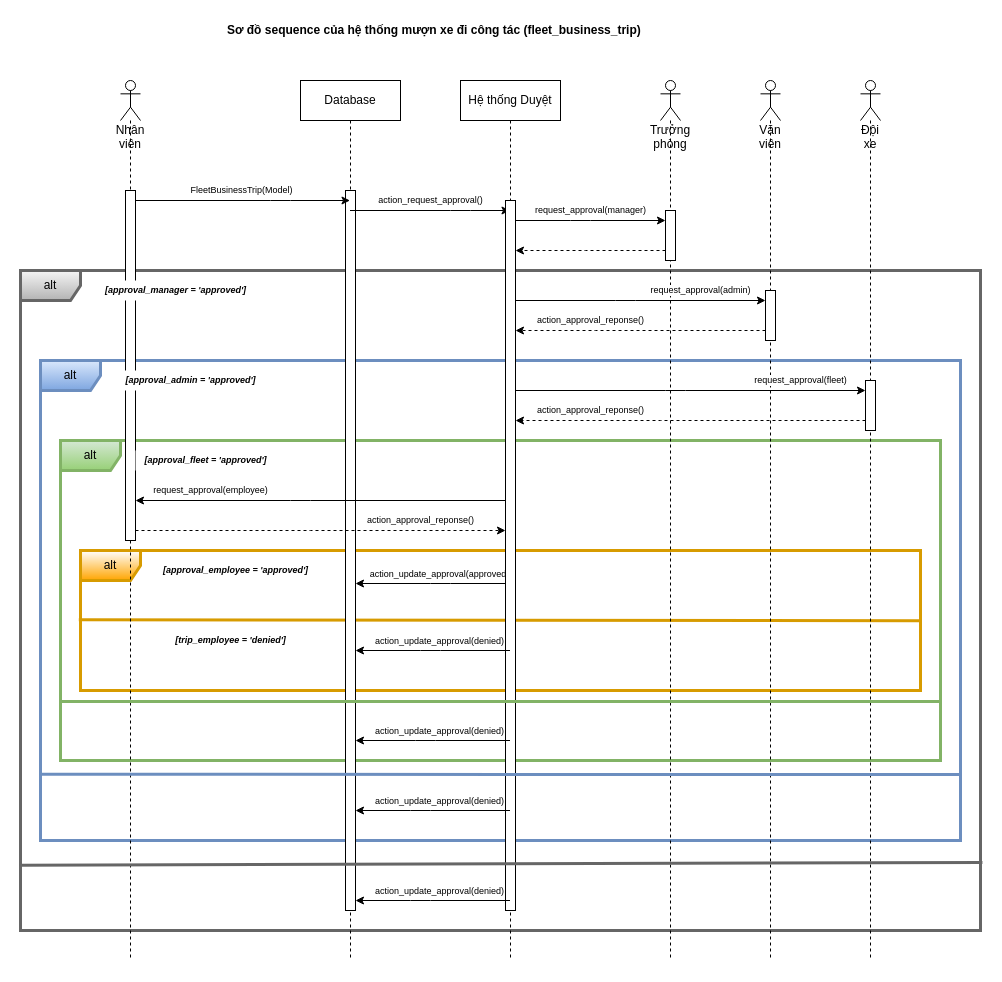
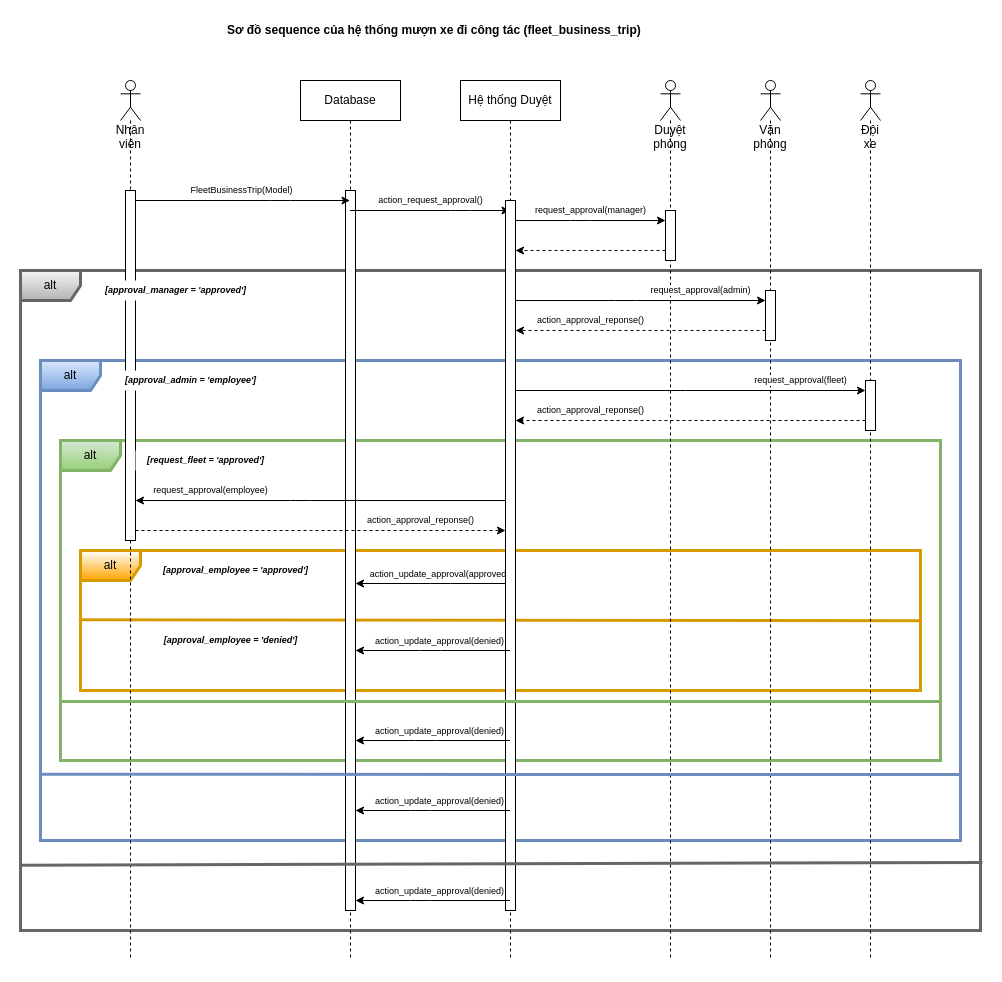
  <mxCell id="0" />
  <mxCell id="1" parent="0" />
  <mxCell id="2" value="alt" style="shape=umlFrame;whiteSpace=wrap;html=1;fillColor=#d5e8d4;movable=1;resizable=1;rotatable=1;deletable=1;editable=1;connectable=1;strokeColor=#82b366;gradientColor=#97d077;strokeWidth=3;fontColor=#000000;" parent="1" vertex="1"><mxGeometry x="60" y="440" width="880" height="320" as="geometry" /></mxCell>
  <mxCell id="3" value="alt" style="shape=umlFrame;whiteSpace=wrap;html=1;fillColor=default;movable=1;resizable=1;rotatable=1;deletable=1;editable=1;connectable=1;strokeColor=#d79b00;gradientColor=#ffa500;strokeWidth=3;fontColor=#000000;swimlaneFillColor=none;perimeterSpacing=0;shadow=0;noLabel=0;portConstraintRotation=0;fixDash=0;treeFolding=0;treeMoving=0;comic=0;" parent="1" vertex="1"><mxGeometry x="80" y="550" width="840" height="140" as="geometry" /></mxCell>
  <mxCell id="4" value="alt" style="shape=umlFrame;whiteSpace=wrap;html=1;fillColor=#dae8fc;movable=0;resizable=0;rotatable=0;deletable=0;editable=0;connectable=0;strokeColor=#6c8ebf;gradientColor=#7ea6e0;strokeWidth=3;fontColor=#000000;" parent="1" vertex="1"><mxGeometry x="40" y="360" width="920" height="480" as="geometry" /></mxCell>
  <mxCell id="5" value="" style="endArrow=none;html=1;fontSize=9;fontColor=#000000;strokeWidth=3;entryX=1;entryY=0.502;entryDx=0;entryDy=0;entryPerimeter=0;exitX=-0.002;exitY=0.495;exitDx=0;exitDy=0;exitPerimeter=0;fillColor=#ffcd28;gradientColor=#ffa500;strokeColor=#d79b00;endSize=6;" parent="1" source="3" target="3" edge="1"><mxGeometry width="50" height="50" relative="1" as="geometry"><mxPoint x="-60" y="710" as="sourcePoint" /><mxPoint x="-10" y="660" as="targetPoint" /></mxGeometry></mxCell>
  <mxCell id="6" value="alt" style="shape=umlFrame;whiteSpace=wrap;html=1;fillColor=#f5f5f5;movable=1;resizable=1;rotatable=1;deletable=1;editable=1;connectable=1;strokeColor=#666666;gradientColor=#b3b3b3;strokeWidth=3;fontColor=#000000;" parent="1" vertex="1"><mxGeometry x="20" y="270" width="960" height="660" as="geometry" /></mxCell>
  <mxCell id="7" value="&lt;span style=&quot;&quot;&gt;Sơ đồ&amp;nbsp;&lt;/span&gt;sequence của hệ thống mượn xe đi công tác (fleet_business_trip)&amp;nbsp;" style="text;html=1;align=center;verticalAlign=middle;resizable=0;points=[];autosize=1;strokeColor=none;fillColor=none;fontStyle=1" parent="1" vertex="1"><mxGeometry x="220" y="20" width="430" height="20" as="geometry" /></mxCell>
  <mxCell id="8" value="Database" style="shape=umlLifeline;perimeter=lifelinePerimeter;whiteSpace=wrap;html=1;container=1;collapsible=0;recursiveResize=0;outlineConnect=0;" parent="1" vertex="1"><mxGeometry x="300" y="80" width="100" height="880" as="geometry" /></mxCell>
  <mxCell id="9" value="" style="html=1;points=[];perimeter=orthogonalPerimeter;fontSize=9;strokeWidth=1;" parent="8" vertex="1"><mxGeometry x="45" y="110" width="10" height="720" as="geometry" /></mxCell>
  <mxCell id="10" style="edgeStyle=none;html=1;fontSize=9;fontColor=#FFFFFF;strokeWidth=1;" parent="1" source="12" target="9" edge="1"><mxGeometry relative="1" as="geometry"><Array as="points"><mxPoint x="440" y="583" /></Array><mxPoint x="509.5" y="590" as="sourcePoint" /><mxPoint x="355" y="590" as="targetPoint" /></mxGeometry></mxCell>
  <mxCell id="11" value="action_update_approval(approved)" style="edgeLabel;html=1;align=center;verticalAlign=middle;resizable=0;points=[];fontSize=9;fontColor=default;" parent="10" vertex="1" connectable="0"><mxGeometry x="0.205" y="-1" relative="1" as="geometry"><mxPoint x="22" y="-9" as="offset" /></mxGeometry></mxCell>
  <mxCell id="12" value="Hệ thống Duyệt" style="shape=umlLifeline;perimeter=lifelinePerimeter;whiteSpace=wrap;html=1;container=1;collapsible=0;recursiveResize=0;outlineConnect=0;" parent="1" vertex="1"><mxGeometry x="460" y="80" width="100" height="880" as="geometry" /></mxCell>
  <mxCell id="13" value="action_request_approval()" style="edgeStyle=none;html=1;fontSize=9;" parent="12" source="8" edge="1"><mxGeometry x="0.006" y="10" relative="1" as="geometry"><mxPoint x="-49.996" y="130" as="sourcePoint" /><mxPoint x="49.48" y="130" as="targetPoint" /><Array as="points"><mxPoint x="-0.02" y="130" /></Array><mxPoint as="offset" /></mxGeometry></mxCell>
  <mxCell id="14" value="" style="html=1;points=[];perimeter=orthogonalPerimeter;" vertex="1" parent="12"><mxGeometry x="45" y="120" width="10" height="710" as="geometry" /></mxCell>
  <mxCell id="15" value="FleetBusinessTrip(Model)" style="edgeStyle=none;html=1;fontSize=9;" parent="1" source="16" target="8" edge="1"><mxGeometry x="0.005" y="10" relative="1" as="geometry"><mxPoint x="300" y="200" as="targetPoint" /><Array as="points"><mxPoint x="280" y="200" /></Array><mxPoint as="offset" /></mxGeometry></mxCell>
  <mxCell id="16" value="Nhân viên" style="shape=umlLifeline;participant=umlActor;perimeter=lifelinePerimeter;whiteSpace=wrap;html=1;container=1;collapsible=0;recursiveResize=0;verticalAlign=top;spacingTop=36;outlineConnect=0;" parent="1" vertex="1"><mxGeometry x="120" y="80" width="20" height="880" as="geometry" /></mxCell>
  <mxCell id="17" value="" style="html=1;points=[];perimeter=orthogonalPerimeter;" vertex="1" parent="16"><mxGeometry x="5" y="110" width="10" height="350" as="geometry" /></mxCell>
- <mxCell id="18" value="Trưởng phòng&lt;br&gt;" style="shape=umlLifeline;participant=umlActor;perimeter=lifelinePerimeter;whiteSpace=wrap;html=1;container=1;collapsible=0;recursiveResize=0;verticalAlign=top;spacingTop=36;outlineConnect=0;" parent="1" vertex="1"><mxGeometry x="660" y="80" width="20" height="880" as="geometry" /></mxCell>
+ <mxCell id="18" value="Duyệt phòng&lt;br&gt;" style="shape=umlLifeline;participant=umlActor;perimeter=lifelinePerimeter;whiteSpace=wrap;html=1;container=1;collapsible=0;recursiveResize=0;verticalAlign=top;spacingTop=36;outlineConnect=0;" parent="1" vertex="1"><mxGeometry x="660" y="80" width="20" height="880" as="geometry" /></mxCell>
  <mxCell id="19" value="" style="html=1;points=[];perimeter=orthogonalPerimeter;" vertex="1" parent="18"><mxGeometry x="5" y="130" width="10" height="50" as="geometry" /></mxCell>
- <mxCell id="20" value="Văn viên&lt;br&gt;" style="shape=umlLifeline;participant=umlActor;perimeter=lifelinePerimeter;whiteSpace=wrap;html=1;container=1;collapsible=0;recursiveResize=0;verticalAlign=top;spacingTop=36;outlineConnect=0;" parent="1" vertex="1"><mxGeometry x="760" y="80" width="20" height="880" as="geometry" /></mxCell>
+ <mxCell id="20" value="Văn phòng&lt;br&gt;" style="shape=umlLifeline;participant=umlActor;perimeter=lifelinePerimeter;whiteSpace=wrap;html=1;container=1;collapsible=0;recursiveResize=0;verticalAlign=top;spacingTop=36;outlineConnect=0;" parent="1" vertex="1"><mxGeometry x="760" y="80" width="20" height="880" as="geometry" /></mxCell>
  <mxCell id="21" value="" style="html=1;points=[];perimeter=orthogonalPerimeter;" vertex="1" parent="20"><mxGeometry x="5" y="210" width="10" height="50" as="geometry" /></mxCell>
  <mxCell id="22" value="Đội xe&lt;br&gt;" style="shape=umlLifeline;participant=umlActor;perimeter=lifelinePerimeter;whiteSpace=wrap;html=1;container=1;collapsible=0;recursiveResize=0;verticalAlign=top;spacingTop=36;outlineConnect=0;" parent="1" vertex="1"><mxGeometry x="860" y="80" width="20" height="880" as="geometry" /></mxCell>
  <mxCell id="23" value="" style="html=1;points=[];perimeter=orthogonalPerimeter;" vertex="1" parent="22"><mxGeometry x="5" y="300" width="10" height="50" as="geometry" /></mxCell>
  <mxCell id="24" value="&lt;i&gt;[approval_manager = 'approved']&lt;/i&gt;" style="text;html=1;align=center;verticalAlign=middle;resizable=0;points=[];autosize=1;strokeColor=none;fillColor=default;fontSize=9;fontColor=default;fontStyle=1;" parent="1" vertex="1"><mxGeometry x="95" y="280" width="160" height="20" as="geometry" /></mxCell>
- <mxCell id="25" value="[approval_admin = 'approved']" style="text;html=1;align=center;verticalAlign=middle;resizable=0;points=[];autosize=1;strokeColor=none;fillColor=default;fontSize=9;fontColor=default;fontStyle=3;" parent="1" vertex="1"><mxGeometry x="115" y="370" width="150" height="20" as="geometry" /></mxCell>
- <mxCell id="26" value="[approval_fleet = 'approved']" style="text;html=1;align=center;verticalAlign=middle;resizable=0;points=[];autosize=1;strokeColor=none;fillColor=default;fontSize=9;fontColor=default;fontStyle=3;" parent="1" vertex="1"><mxGeometry x="135" y="450" width="140" height="20" as="geometry" /></mxCell>
+ <mxCell id="25" value="[approval_admin = 'employee']" style="text;html=1;align=center;verticalAlign=middle;resizable=0;points=[];autosize=1;strokeColor=none;fillColor=default;fontSize=9;fontColor=default;fontStyle=3;" parent="1" vertex="1"><mxGeometry x="115" y="370" width="150" height="20" as="geometry" /></mxCell>
+ <mxCell id="26" value="[request_fleet = 'approved']" style="text;html=1;align=center;verticalAlign=middle;resizable=0;points=[];autosize=1;strokeColor=none;fillColor=default;fontSize=9;fontColor=default;fontStyle=3;" parent="1" vertex="1"><mxGeometry x="135" y="450" width="140" height="20" as="geometry" /></mxCell>
  <mxCell id="27" value="[approval_employee = 'approved']" style="text;html=1;align=center;verticalAlign=middle;resizable=0;points=[];autosize=1;strokeColor=none;fillColor=default;fontSize=9;fontColor=default;fontStyle=3;" parent="1" vertex="1"><mxGeometry x="155" y="560" width="160" height="20" as="geometry" /></mxCell>
- <mxCell id="28" value="[trip_employee = 'denied']" style="text;html=1;align=center;verticalAlign=middle;resizable=0;points=[];autosize=1;strokeColor=none;fillColor=default;fontSize=9;fontColor=default;fontStyle=3;" parent="1" vertex="1"><mxGeometry x="155" y="630" width="150" height="20" as="geometry" /></mxCell>
+ <mxCell id="28" value="[approval_employee = 'denied']" style="text;html=1;align=center;verticalAlign=middle;resizable=0;points=[];autosize=1;strokeColor=none;fillColor=default;fontSize=9;fontColor=default;fontStyle=3;" parent="1" vertex="1"><mxGeometry x="155" y="630" width="150" height="20" as="geometry" /></mxCell>
  <mxCell id="29" style="edgeStyle=none;html=1;fontSize=9;fontColor=#FFFFFF;strokeWidth=1;" edge="1" parent="1" source="12" target="9"><mxGeometry relative="1" as="geometry"><Array as="points"><mxPoint x="430" y="650" /></Array><mxPoint x="519.5" y="593" as="sourcePoint" /><mxPoint x="365" y="593" as="targetPoint" /></mxGeometry></mxCell>
  <mxCell id="30" value="action_update_approval(denied)" style="edgeLabel;html=1;align=center;verticalAlign=middle;resizable=0;points=[];fontSize=9;fontColor=default;" vertex="1" connectable="0" parent="29"><mxGeometry x="0.205" y="-1" relative="1" as="geometry"><mxPoint x="22" y="-9" as="offset" /></mxGeometry></mxCell>
  <mxCell id="31" value="" style="endArrow=none;html=1;strokeWidth=3;fillColor=#d5e8d4;strokeColor=#82b366;gradientColor=#97d077;" edge="1" parent="1"><mxGeometry width="50" height="50" relative="1" as="geometry"><mxPoint x="60" y="701" as="sourcePoint" /><mxPoint x="940" y="701" as="targetPoint" /></mxGeometry></mxCell>
  <mxCell id="32" style="edgeStyle=none;html=1;fontSize=9;fontColor=#FFFFFF;strokeWidth=1;" edge="1" parent="1" source="12" target="9"><mxGeometry relative="1" as="geometry"><Array as="points"><mxPoint x="425" y="740" /></Array><mxPoint x="504.5" y="760" as="sourcePoint" /><mxPoint x="350" y="760" as="targetPoint" /></mxGeometry></mxCell>
  <mxCell id="33" value="action_update_approval(denied)" style="edgeLabel;html=1;align=center;verticalAlign=middle;resizable=0;points=[];fontSize=9;fontColor=default;" vertex="1" connectable="0" parent="32"><mxGeometry x="0.205" y="-1" relative="1" as="geometry"><mxPoint x="22" y="-9" as="offset" /></mxGeometry></mxCell>
  <mxCell id="34" style="edgeStyle=none;html=1;fontSize=9;fontColor=default;strokeWidth=1;" edge="1" parent="1" source="12" target="9"><mxGeometry relative="1" as="geometry"><Array as="points"><mxPoint x="420" y="810" /></Array><mxPoint x="504.5" y="800" as="sourcePoint" /><mxPoint x="350" y="800" as="targetPoint" /></mxGeometry></mxCell>
  <mxCell id="35" value="action_update_approval(denied)" style="edgeLabel;html=1;align=center;verticalAlign=middle;resizable=0;points=[];fontSize=9;fontColor=default;" vertex="1" connectable="0" parent="34"><mxGeometry x="0.205" y="-1" relative="1" as="geometry"><mxPoint x="22" y="-9" as="offset" /></mxGeometry></mxCell>
  <mxCell id="36" value="" style="endArrow=none;html=1;strokeWidth=3;exitX=-0.001;exitY=0.862;exitDx=0;exitDy=0;exitPerimeter=0;fillColor=#dae8fc;gradientColor=#7ea6e0;strokeColor=#6c8ebf;" edge="1" parent="1" source="4"><mxGeometry width="50" height="50" relative="1" as="geometry"><mxPoint x="30" y="1000" as="sourcePoint" /><mxPoint x="960" y="774" as="targetPoint" /></mxGeometry></mxCell>
  <mxCell id="37" style="edgeStyle=none;html=1;fontSize=9;fontColor=#FFFFFF;strokeWidth=1;" edge="1" parent="1" source="12" target="9"><mxGeometry relative="1" as="geometry"><Array as="points"><mxPoint x="420" y="900" /></Array><mxPoint x="519.5" y="820" as="sourcePoint" /><mxPoint x="365" y="820" as="targetPoint" /></mxGeometry></mxCell>
  <mxCell id="38" value="action_update_approval(denied)" style="edgeLabel;html=1;align=center;verticalAlign=middle;resizable=0;points=[];fontSize=9;fontColor=default;" vertex="1" connectable="0" parent="37"><mxGeometry x="0.205" y="-1" relative="1" as="geometry"><mxPoint x="22" y="-9" as="offset" /></mxGeometry></mxCell>
  <mxCell id="39" value="" style="endArrow=none;html=1;strokeWidth=3;exitX=-0.001;exitY=0.901;exitDx=0;exitDy=0;exitPerimeter=0;entryX=1.002;entryY=0.897;entryDx=0;entryDy=0;entryPerimeter=0;fillColor=#f5f5f5;gradientColor=#b3b3b3;strokeColor=#666666;" edge="1" parent="1" source="6" target="6"><mxGeometry width="50" height="50" relative="1" as="geometry"><mxPoint x="10" y="1040" as="sourcePoint" /><mxPoint x="60" y="990" as="targetPoint" /></mxGeometry></mxCell>
  <mxCell id="40" value="request_approval(manager)" style="edgeStyle=none;html=1;fontSize=9;" edge="1" parent="1" source="14" target="19"><mxGeometry x="0.006" y="10" relative="1" as="geometry"><mxPoint x="379.996" y="240" as="sourcePoint" /><mxPoint x="539.69" y="240" as="targetPoint" /><Array as="points"><mxPoint x="580" y="220" /></Array><mxPoint as="offset" /></mxGeometry></mxCell>
  <mxCell id="41" value="&lt;span style=&quot;color: rgb(255 , 255 , 255)&quot;&gt;action_approval_reponse()&lt;/span&gt;" style="edgeStyle=none;html=1;fontSize=9;dashed=1;" edge="1" parent="1" source="19" target="14"><mxGeometry y="-10" relative="1" as="geometry"><mxPoint x="530" y="260" as="sourcePoint" /><mxPoint x="680" y="260" as="targetPoint" /><Array as="points"><mxPoint x="595" y="250" /></Array><mxPoint as="offset" /></mxGeometry></mxCell>
  <mxCell id="42" value="&lt;span style=&quot;&quot;&gt;request_approval(admin)&lt;/span&gt;" style="edgeStyle=none;html=1;fontSize=9;fontColor=default;" edge="1" parent="1" source="14" target="21"><mxGeometry x="0.48" y="10" relative="1" as="geometry"><mxPoint x="560" y="300" as="sourcePoint" /><mxPoint x="710" y="300" as="targetPoint" /><Array as="points"><mxPoint x="625" y="300" /></Array><mxPoint as="offset" /></mxGeometry></mxCell>
  <mxCell id="43" value="&lt;span style=&quot;&quot;&gt;action_approval_reponse()&lt;/span&gt;" style="edgeStyle=none;html=1;fontSize=9;dashed=1;fontColor=default;" edge="1" parent="1" source="21" target="14"><mxGeometry x="0.4" y="-10" relative="1" as="geometry"><mxPoint x="675" y="260" as="sourcePoint" /><mxPoint x="525" y="260" as="targetPoint" /><Array as="points"><mxPoint x="605" y="330" /></Array><mxPoint as="offset" /></mxGeometry></mxCell>
  <mxCell id="44" value="&lt;span style=&quot;&quot;&gt;request_approval(fleet)&lt;/span&gt;" style="edgeStyle=none;html=1;fontSize=9;fontColor=default;" edge="1" parent="1" source="14" target="23"><mxGeometry x="0.629" y="10" relative="1" as="geometry"><mxPoint x="565" y="390" as="sourcePoint" /><mxPoint x="815" y="390" as="targetPoint" /><Array as="points"><mxPoint x="675" y="390" /></Array><mxPoint as="offset" /></mxGeometry></mxCell>
  <mxCell id="45" value="&lt;span style=&quot;&quot;&gt;action_approval_reponse()&lt;/span&gt;" style="edgeStyle=none;html=1;fontSize=9;dashed=1;fontColor=default;" edge="1" parent="1" source="23" target="14"><mxGeometry x="0.571" y="-10" relative="1" as="geometry"><mxPoint x="810" y="420" as="sourcePoint" /><mxPoint x="560" y="420" as="targetPoint" /><Array as="points"><mxPoint x="650" y="420" /></Array><mxPoint as="offset" /></mxGeometry></mxCell>
  <mxCell id="46" value="&lt;span style=&quot;&quot;&gt;request_approval(employee)&lt;/span&gt;" style="edgeStyle=none;html=1;fontSize=9;fontColor=default;" edge="1" parent="1" source="14" target="17"><mxGeometry x="0.595" y="-10" relative="1" as="geometry"><mxPoint x="190" y="500" as="sourcePoint" /><mxPoint x="440" y="500" as="targetPoint" /><Array as="points"><mxPoint x="300" y="500" /></Array><mxPoint as="offset" /></mxGeometry></mxCell>
  <mxCell id="47" value="&lt;span style=&quot;&quot;&gt;action_approval_reponse()&lt;/span&gt;" style="edgeStyle=none;html=1;fontSize=9;dashed=1;fontColor=default;" edge="1" parent="1" source="17" target="14"><mxGeometry x="0.54" y="10" relative="1" as="geometry"><mxPoint x="710" y="519.64" as="sourcePoint" /><mxPoint x="360" y="519.64" as="targetPoint" /><Array as="points"><mxPoint x="320" y="530" /></Array><mxPoint as="offset" /></mxGeometry></mxCell>
